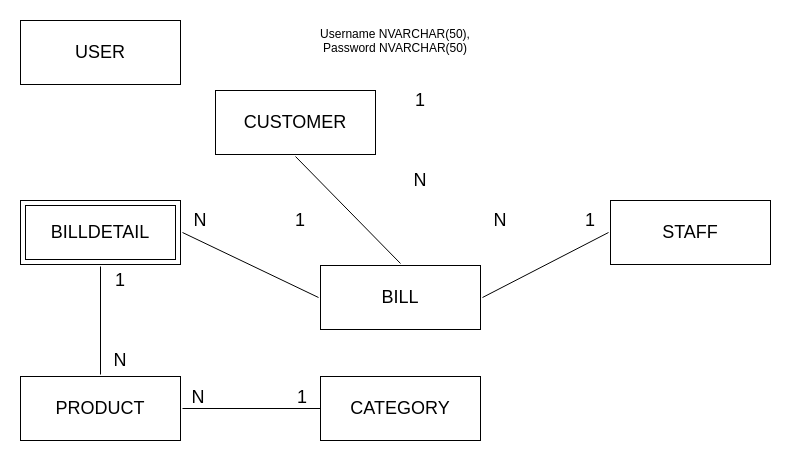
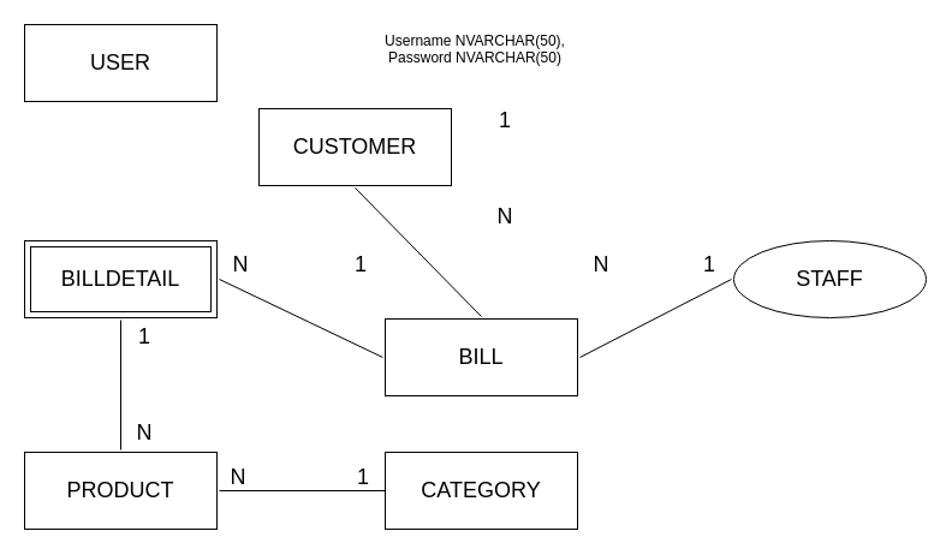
  <mxCell id="0" />
  <mxCell id="1" parent="0" />
  <mxCell id="2" value="Username NVARCHAR(50),&#10;&#09;Password NVARCHAR(50)" style="group" parent="1" vertex="1" connectable="0"><mxGeometry x="20" y="20" width="750" height="420" as="geometry" /></mxCell>
  <mxCell id="3" value="&lt;font style=&quot;font-size: 18px;&quot;&gt;BILLDETAIL&lt;/font&gt;" style="shape=ext;margin=3;double=1;whiteSpace=wrap;html=1;align=center;rounded=0;glass=0;sketch=0;perimeterSpacing=2;fontSize=18;" parent="2" vertex="1"><mxGeometry y="180" width="160" height="64" as="geometry" /></mxCell>
  <mxCell id="4" value="&lt;font style=&quot;font-size: 18px;&quot;&gt;USER&lt;/font&gt;" style="whiteSpace=wrap;html=1;align=center;rounded=0;glass=0;sketch=0;perimeterSpacing=2;fontSize=18;" parent="2" vertex="1"><mxGeometry width="160" height="64" as="geometry" /></mxCell>
  <mxCell id="5" value="&lt;font style=&quot;font-size: 18px;&quot;&gt;CATEGORY&lt;/font&gt;" style="whiteSpace=wrap;html=1;align=center;rounded=0;glass=0;sketch=0;fontSize=18;" parent="2" vertex="1"><mxGeometry x="300" y="356" width="160" height="64" as="geometry" /></mxCell>
  <mxCell id="6" value="&lt;font style=&quot;font-size: 18px;&quot;&gt;PRODUCT&lt;/font&gt;" style="whiteSpace=wrap;html=1;align=center;rounded=0;glass=0;sketch=0;perimeterSpacing=2;fontSize=18;" parent="2" vertex="1"><mxGeometry y="356" width="160" height="64" as="geometry" /></mxCell>
  <mxCell id="7" value="&lt;font style=&quot;font-size: 18px;&quot;&gt;CUSTOMER&lt;/font&gt;" style="whiteSpace=wrap;html=1;align=center;rounded=0;glass=0;sketch=0;perimeterSpacing=2;fontSize=18;" parent="2" vertex="1"><mxGeometry x="195" y="70" width="160" height="64" as="geometry" /></mxCell>
- <mxCell id="8" value="&lt;font style=&quot;font-size: 18px;&quot;&gt;STAFF&lt;/font&gt;" style="whiteSpace=wrap;html=1;align=center;rounded=0;glass=0;sketch=0;perimeterSpacing=2;fontSize=18;" parent="2" vertex="1"><mxGeometry x="590" y="180" width="160" height="64" as="geometry" /></mxCell>
+ <mxCell id="8" value="&lt;font style=&quot;font-size: 18px;&quot;&gt;STAFF&lt;/font&gt;" style="ellipse;whiteSpace=wrap;html=1;align=center;glass=0;sketch=0;perimeterSpacing=2;fontSize=18;" parent="2" vertex="1"><mxGeometry x="590" y="180" width="160" height="64" as="geometry" /></mxCell>
  <mxCell id="9" value="&lt;font style=&quot;font-size: 18px;&quot;&gt;BILL&lt;/font&gt;" style="whiteSpace=wrap;html=1;align=center;rounded=0;glass=0;sketch=0;perimeterSpacing=2;fontSize=18;" parent="2" vertex="1"><mxGeometry x="300" y="245" width="160" height="64" as="geometry" /></mxCell>
  <mxCell id="10" value="" style="endArrow=none;html=1;entryX=0.5;entryY=1;entryDx=0;entryDy=0;exitX=0.5;exitY=0;exitDx=0;exitDy=0;" parent="2" source="9" target="7" edge="1"><mxGeometry width="50" height="50" relative="1" as="geometry"><mxPoint x="400" y="330" as="sourcePoint" /><mxPoint x="450" y="280" as="targetPoint" /></mxGeometry></mxCell>
  <mxCell id="11" value="" style="endArrow=none;html=1;entryX=1;entryY=0.5;entryDx=0;entryDy=0;exitX=0;exitY=0.5;exitDx=0;exitDy=0;" parent="2" source="8" target="9" edge="1"><mxGeometry width="50" height="50" relative="1" as="geometry"><mxPoint x="400" y="330" as="sourcePoint" /><mxPoint x="450" y="280" as="targetPoint" /></mxGeometry></mxCell>
  <mxCell id="12" value="" style="endArrow=none;html=1;entryX=1;entryY=0.5;entryDx=0;entryDy=0;exitX=0;exitY=0.5;exitDx=0;exitDy=0;" parent="2" source="9" target="3" edge="1"><mxGeometry width="50" height="50" relative="1" as="geometry"><mxPoint x="400" y="330" as="sourcePoint" /><mxPoint x="450" y="280" as="targetPoint" /></mxGeometry></mxCell>
  <mxCell id="13" value="" style="endArrow=none;html=1;fontSize=18;entryX=0;entryY=0.5;entryDx=0;entryDy=0;exitX=1;exitY=0.5;exitDx=0;exitDy=0;" parent="2" source="6" target="5" edge="1"><mxGeometry width="50" height="50" relative="1" as="geometry"><mxPoint x="110" y="440" as="sourcePoint" /><mxPoint x="450" y="280" as="targetPoint" /></mxGeometry></mxCell>
  <mxCell id="14" value="" style="endArrow=none;html=1;fontSize=18;entryX=0.5;entryY=1;entryDx=0;entryDy=0;exitX=0.5;exitY=0;exitDx=0;exitDy=0;" parent="2" source="6" target="3" edge="1"><mxGeometry width="50" height="50" relative="1" as="geometry"><mxPoint x="400" y="330" as="sourcePoint" /><mxPoint x="450" y="280" as="targetPoint" /></mxGeometry></mxCell>
  <mxCell id="15" value="1" style="text;html=1;strokeColor=none;fillColor=none;align=center;verticalAlign=middle;whiteSpace=wrap;rounded=0;glass=0;sketch=0;fontSize=18;" parent="2" vertex="1"><mxGeometry x="262" y="367" width="40" height="20" as="geometry" /></mxCell>
  <mxCell id="16" value="1" style="text;html=1;strokeColor=none;fillColor=none;align=center;verticalAlign=middle;whiteSpace=wrap;rounded=0;glass=0;sketch=0;fontSize=18;" parent="2" vertex="1"><mxGeometry x="80" y="250" width="40" height="20" as="geometry" /></mxCell>
  <mxCell id="17" value="N" style="text;html=1;strokeColor=none;fillColor=none;align=center;verticalAlign=middle;whiteSpace=wrap;rounded=0;glass=0;sketch=0;fontSize=18;" parent="2" vertex="1"><mxGeometry x="80" y="330" width="40" height="20" as="geometry" /></mxCell>
  <mxCell id="18" value="N" style="text;html=1;strokeColor=none;fillColor=none;align=center;verticalAlign=middle;whiteSpace=wrap;rounded=0;glass=0;sketch=0;fontSize=18;" parent="2" vertex="1"><mxGeometry x="160" y="190" width="40" height="20" as="geometry" /></mxCell>
  <mxCell id="19" value="N" style="text;html=1;strokeColor=none;fillColor=none;align=center;verticalAlign=middle;whiteSpace=wrap;rounded=0;glass=0;sketch=0;fontSize=18;" parent="2" vertex="1"><mxGeometry x="380" y="150" width="40" height="20" as="geometry" /></mxCell>
  <mxCell id="20" value="N" style="text;html=1;strokeColor=none;fillColor=none;align=center;verticalAlign=middle;whiteSpace=wrap;rounded=0;glass=0;sketch=0;fontSize=18;" parent="2" vertex="1"><mxGeometry x="460" y="190" width="40" height="20" as="geometry" /></mxCell>
  <mxCell id="21" value="N" style="text;html=1;strokeColor=none;fillColor=none;align=center;verticalAlign=middle;whiteSpace=wrap;rounded=0;glass=0;sketch=0;fontSize=18;" parent="1" vertex="1"><mxGeometry x="178" y="387" width="40" height="20" as="geometry" /></mxCell>
  <mxCell id="22" value="1" style="text;html=1;strokeColor=none;fillColor=none;align=center;verticalAlign=middle;whiteSpace=wrap;rounded=0;glass=0;sketch=0;fontSize=18;" parent="1" vertex="1"><mxGeometry x="280" y="210" width="40" height="20" as="geometry" /></mxCell>
  <mxCell id="23" value="1" style="text;html=1;strokeColor=none;fillColor=none;align=center;verticalAlign=middle;whiteSpace=wrap;rounded=0;glass=0;sketch=0;fontSize=18;" parent="1" vertex="1"><mxGeometry x="400" y="90" width="40" height="20" as="geometry" /></mxCell>
  <mxCell id="24" value="1" style="text;html=1;strokeColor=none;fillColor=none;align=center;verticalAlign=middle;whiteSpace=wrap;rounded=0;glass=0;sketch=0;fontSize=18;" parent="1" vertex="1"><mxGeometry x="570" y="210" width="40" height="20" as="geometry" /></mxCell>
